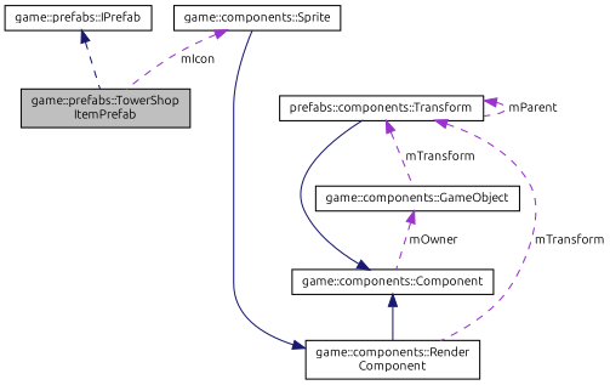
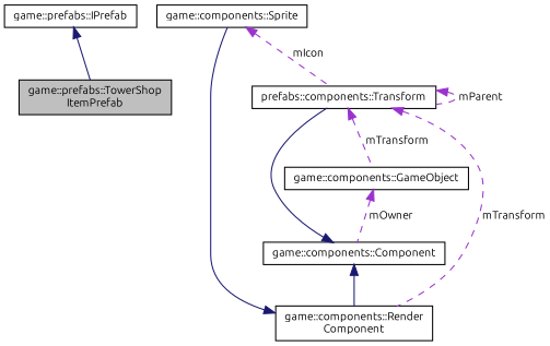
  digraph {
    fontname=Ubuntu
    node [color=black fillcolor=white fontname=Ubuntu fontsize=10 shape=record style=filled]
    edge [color=darkorchid3 dir=back fontname=Ubuntu fontsize=10 labelfontname=Helvetica labelfontsize=10 style=dashed]
    n1 [fillcolor=grey75 fontcolor=black height=0.2 label="game::prefabs::TowerShop\lItemPrefab" width=0.4]
    n2 [height=0.2 label="game::prefabs::IPrefab" width=0.4]
    n3 [height=0.2 label="game::components::Sprite" width=0.4]
    n4 [height=0.2 label="game::components::Render\lComponent" width=0.4]
    n5 [height=0.2 label="game::components::Component" width=0.4]
    n6 [height=0.2 label="prefabs::components::Transform" width=0.4]
    n7 [height=0.2 label="game::components::GameObject" width=0.4]
-   n2 -> n1 [color=midnightblue]
-   n3 -> n1 [label=" mIcon"]
+   n2 -> n1 [color=midnightblue style=solid]
+   n3 -> n6 [label=" mIcon"]
    n4 -> n3 [color=midnightblue style=solid]
    n5 -> n4 [color=midnightblue style=solid]
    n5 -> n6 [color=midnightblue style=solid]
    n6 -> n4 [label=" mTransform"]
    n6 -> n6 [label=" mParent"]
    n6 -> n7 [label=" mTransform"]
    n7 -> n5 [label=" mOwner"]
  }
